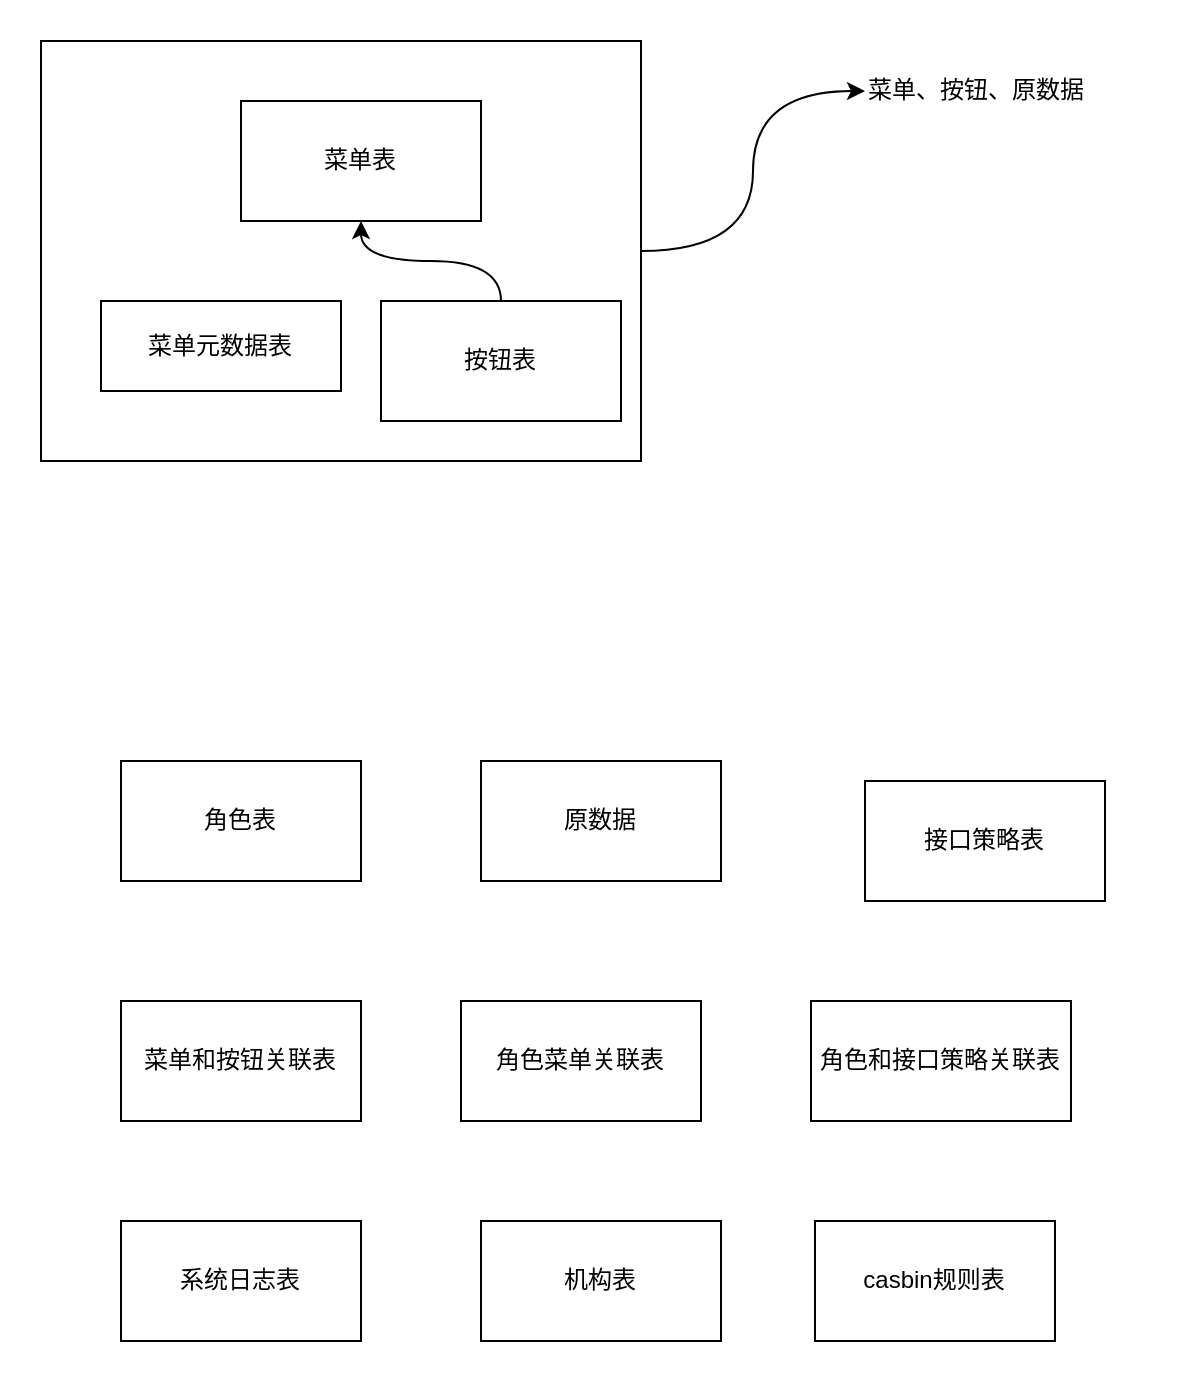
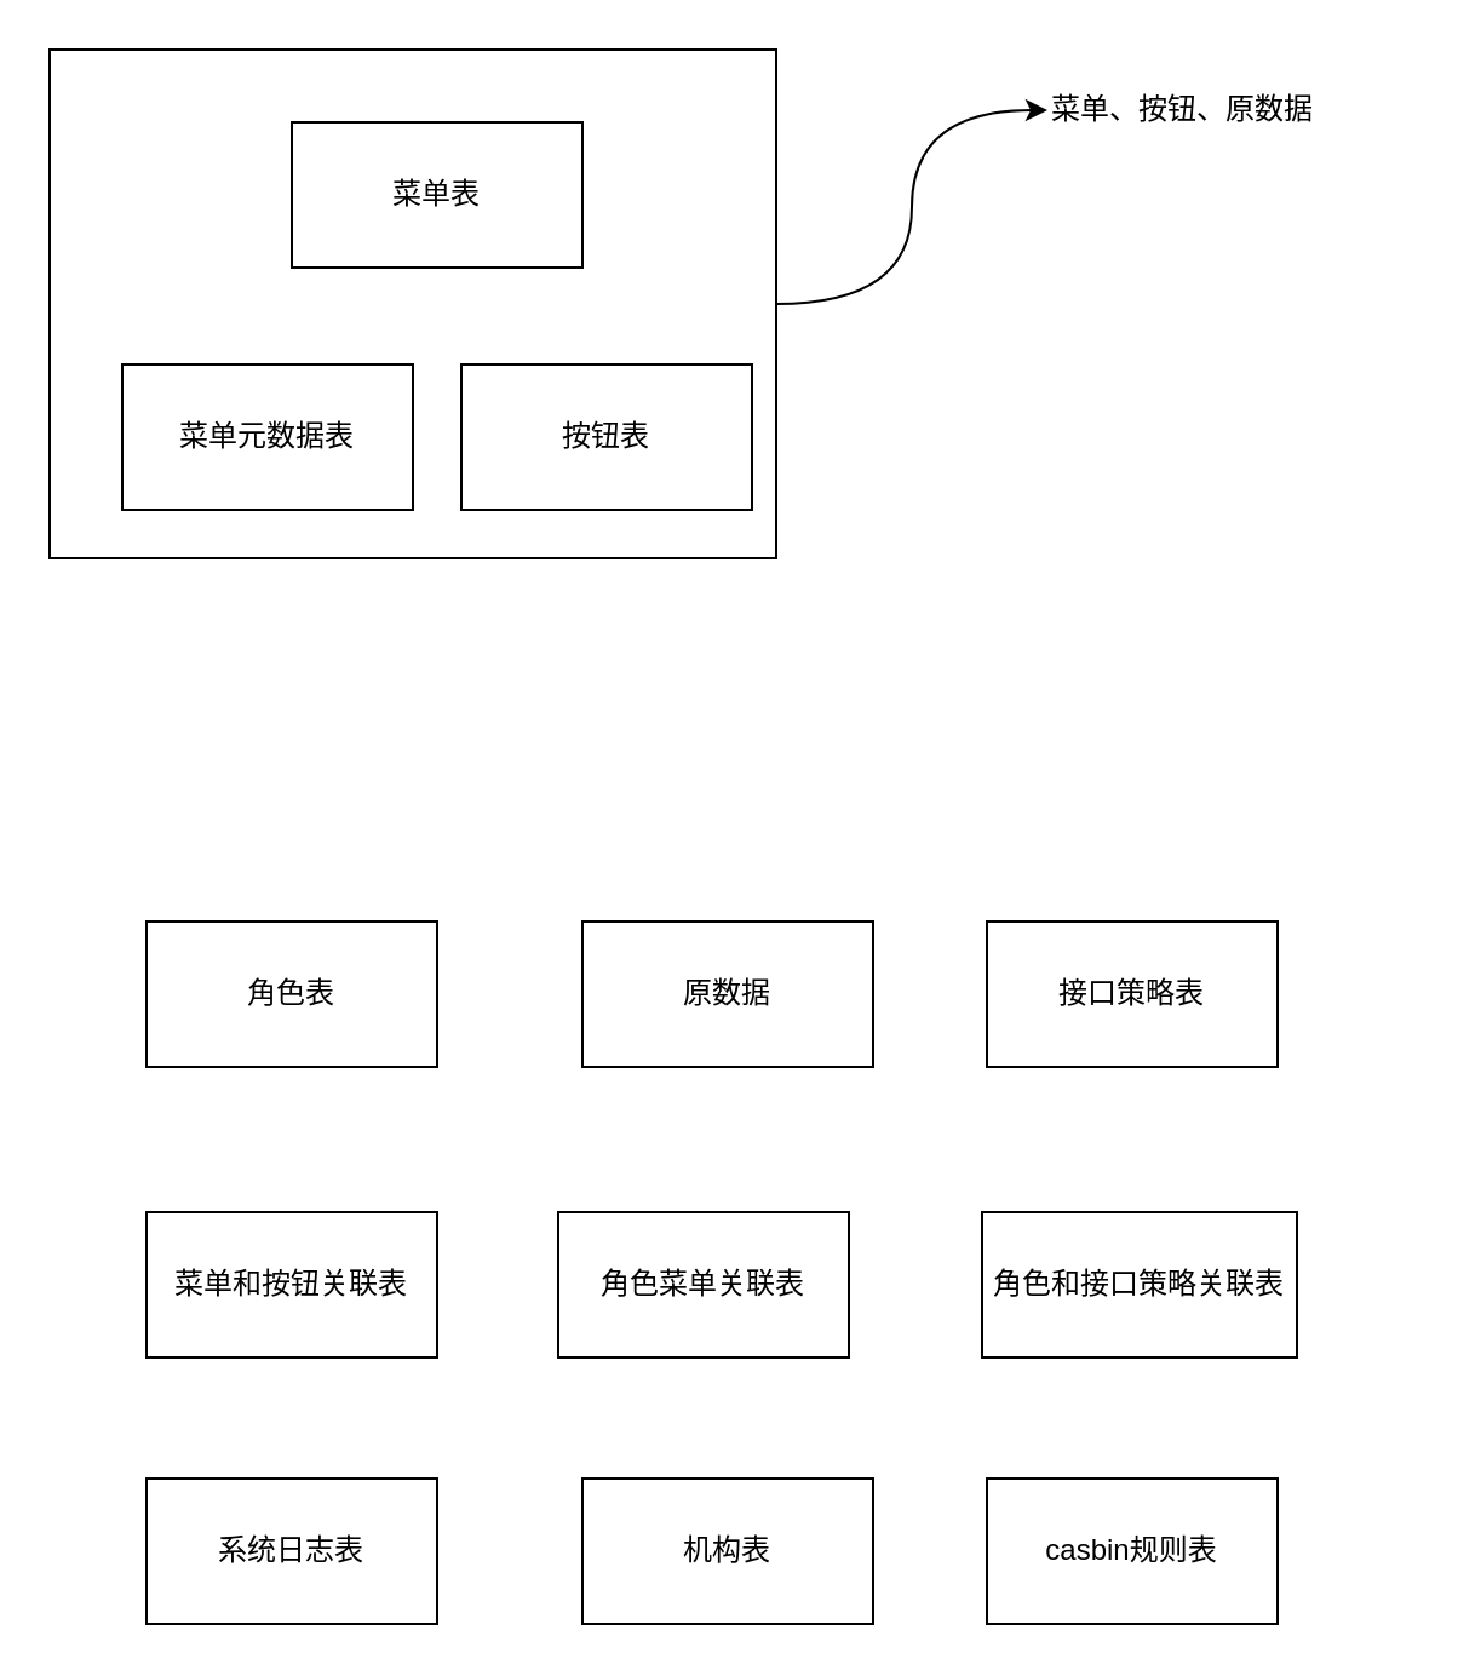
  <mxCell id="0" />
  <mxCell id="1" parent="0" />
  <mxCell id="2" value="角色表" style="rounded=0;whiteSpace=wrap;html=1;" vertex="1" parent="1"><mxGeometry x="60" y="380" width="120" height="60" as="geometry" /></mxCell>
  <mxCell id="3" value="原数据" style="rounded=0;whiteSpace=wrap;html=1;" vertex="1" parent="1"><mxGeometry x="240" y="380" width="120" height="60" as="geometry" /></mxCell>
  <mxCell id="4" value="角色菜单关联表" style="rounded=0;whiteSpace=wrap;html=1;" vertex="1" parent="1"><mxGeometry x="230" y="500" width="120" height="60" as="geometry" /></mxCell>
- <mxCell id="5" value="接口策略表" style="rounded=0;whiteSpace=wrap;html=1;" vertex="1" parent="1"><mxGeometry x="432" y="390" width="120" height="60" as="geometry" /></mxCell>
+ <mxCell id="5" value="接口策略表" style="rounded=0;whiteSpace=wrap;html=1;" vertex="1" parent="1"><mxGeometry x="407" y="380" width="120" height="60" as="geometry" /></mxCell>
  <mxCell id="6" value="菜单和按钮关联表" style="rounded=0;whiteSpace=wrap;html=1;" vertex="1" parent="1"><mxGeometry x="60" y="500" width="120" height="60" as="geometry" /></mxCell>
  <mxCell id="7" value="角色和接口策略关联表" style="rounded=0;whiteSpace=wrap;html=1;" vertex="1" parent="1"><mxGeometry x="405" y="500" width="130" height="60" as="geometry" /></mxCell>
  <mxCell id="8" value="系统日志表" style="rounded=0;whiteSpace=wrap;html=1;" vertex="1" parent="1"><mxGeometry x="60" y="610" width="120" height="60" as="geometry" /></mxCell>
  <mxCell id="9" value="机构表" style="rounded=0;whiteSpace=wrap;html=1;" vertex="1" parent="1"><mxGeometry x="240" y="610" width="120" height="60" as="geometry" /></mxCell>
  <mxCell id="10" value="casbin规则表" style="rounded=0;whiteSpace=wrap;html=1;" vertex="1" parent="1"><mxGeometry x="407" y="610" width="120" height="60" as="geometry" /></mxCell>
  <mxCell id="11" value="" style="group" vertex="1" connectable="0" parent="1"><mxGeometry x="20" y="20" width="300" height="210" as="geometry" /></mxCell>
  <mxCell id="12" value="" style="rounded=0;whiteSpace=wrap;html=1;" vertex="1" parent="11"><mxGeometry width="300" height="210" as="geometry" /></mxCell>
  <mxCell id="13" value="菜单表" style="rounded=0;whiteSpace=wrap;html=1;" vertex="1" parent="11"><mxGeometry x="100" y="30" width="120" height="60" as="geometry" /></mxCell>
- <mxCell id="14" value="菜单元数据表" style="rounded=0;whiteSpace=wrap;html=1;" vertex="1" parent="11"><mxGeometry x="30" y="130" width="120" height="45" as="geometry" /></mxCell>
- <mxCell id="15" style="edgeStyle=orthogonalEdgeStyle;curved=1;rounded=0;orthogonalLoop=1;jettySize=auto;html=1;exitX=0.5;exitY=0;exitDx=0;exitDy=0;" edge="1" parent="11" source="16" target="13"><mxGeometry relative="1" as="geometry"><mxPoint x="160" y="100" as="targetPoint" /><Array as="points"><mxPoint x="230" y="110" /><mxPoint x="160" y="110" /></Array></mxGeometry></mxCell>
+ <mxCell id="14" value="菜单元数据表" style="rounded=0;whiteSpace=wrap;html=1;" vertex="1" parent="11"><mxGeometry x="30" y="130" width="120" height="60" as="geometry" /></mxCell>
  <mxCell id="16" value="按钮表" style="rounded=0;whiteSpace=wrap;html=1;" vertex="1" parent="11"><mxGeometry x="170" y="130" width="120" height="60" as="geometry" /></mxCell>
  <mxCell id="17" value="菜单、按钮、原数据" style="text;html=1;strokeColor=none;fillColor=none;align=left;verticalAlign=middle;whiteSpace=wrap;rounded=0;" vertex="1" parent="1"><mxGeometry x="432" y="30" width="148" height="30" as="geometry" /></mxCell>
  <mxCell id="18" style="edgeStyle=orthogonalEdgeStyle;curved=1;rounded=0;orthogonalLoop=1;jettySize=auto;html=1;" edge="1" parent="1" source="12" target="17"><mxGeometry relative="1" as="geometry" /></mxCell>
